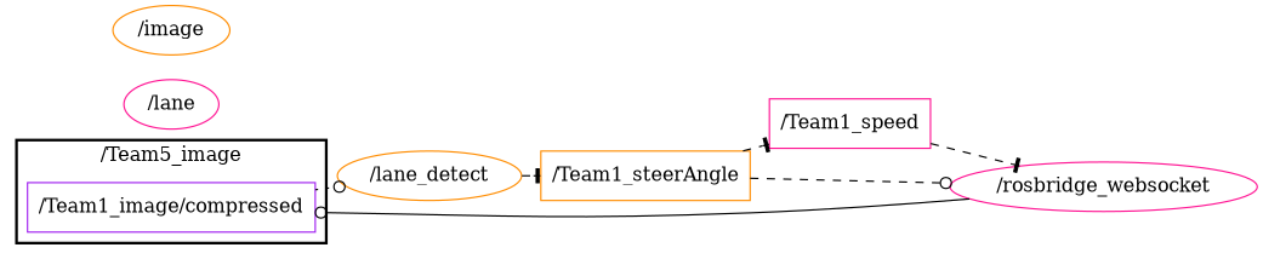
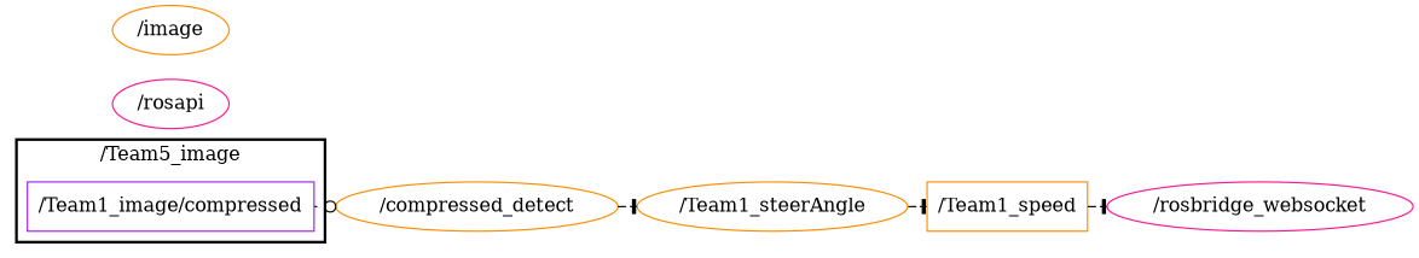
  digraph {
    compound=True
    rank=same
    rankdir=LR
    ranksep=0.2
    node [color=darkorange shape=ellipse]
    edge [arrowhead=odot penwidth=1 style=dashed]
    n1 [color=purple height=0.5 label="/Team1_image/compressed" shape=box width=2.3194]
-   n2 [height=0.5 label="/lane_detect" width=1.4804]
-   n3 [height=0.5 label="/Team1_steerAngle" shape=box width=1.7222]
-   n4 [color=deeppink height=0.5 label="/Team1_speed" shape=box width=1.3333]
+   n2 [height=0.5 label="/compressed_detect" width=1.4804]
+   n3 [height=0.5 label="/Team1_steerAngle" width=1.7222]
+   n4 [height=0.5 label="/Team1_speed" shape=box width=1.3333]
    n5 [color=deeppink height=0.5 label="/rosbridge_websocket" width=2.4373]
-   n6 [color=deeppink height=0.5 label="/lane" width=0.95686]
+   n6 [color=deeppink height=0.5 label="/rosapi" width=0.95686]
    n7 [height=0.5 label="/image" width=0.92075]
    subgraph cluster_1 {
      label="/Team5_image"
      style=bold
      n1
    }
    n1 -> n2 [style=dotted]
    n2 -> n3 [arrowhead=tee]
    n3 -> n4 [arrowhead=tee]
-   n3 -> n5
    n4 -> n5 [arrowhead=tee]
-   n5 -> n1 [style=solid]
  }
